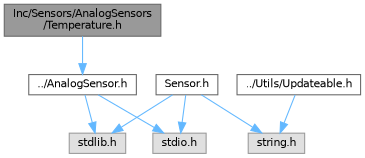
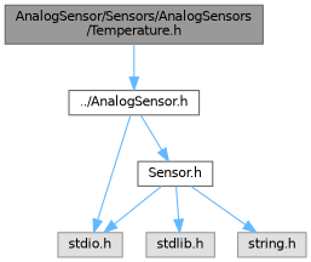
  digraph {
    node [color=grey40 fillcolor=white fontname=Helvetica fontsize=10 shape=box style=filled]
    edge [color=steelblue1 fontname=Helvetica fontsize=10 labelfontname=Helvetica labelfontsize=10 style=solid]
-   n1 [color=gray40 fillcolor=grey60 fontcolor=black height=0.2 label="Inc/Sensors/AnalogSensors\l/Temperature.h" width=0.4]
+   n1 [color=gray40 fillcolor=grey60 fontcolor=black height=0.2 label="AnalogSensor/Sensors/AnalogSensors\l/Temperature.h" width=0.4]
    n2 [height=0.2 label="../AnalogSensor.h" width=0.4]
    n3 [height=0.2 label="Sensor.h" width=0.4]
    n4 [color=grey60 fillcolor="#E0E0E0" height=0.2 label="stdio.h" width=0.4]
    n5 [color=grey60 fillcolor="#E0E0E0" height=0.2 label="stdlib.h" width=0.4]
    n6 [color=grey60 fillcolor="#E0E0E0" height=0.2 label="string.h" width=0.4]
-   n7 [height=0.2 label="../Utils/Updateable.h" width=0.4]
    n1 -> n2
-   n2 -> n5
+   n2 -> n3
    n2 -> n4
    n3 -> n4
    n3 -> n5
    n3 -> n6
-   n7 -> n6
  }
